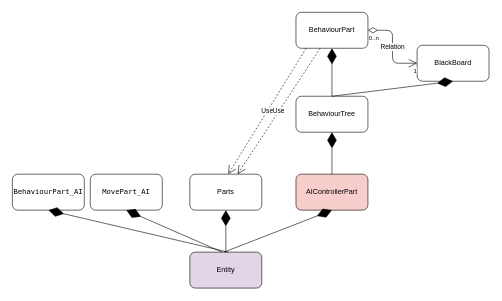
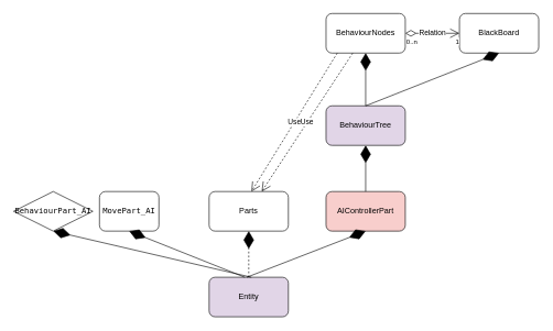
  <mxCell id="0" />
  <mxCell id="1" parent="0" />
  <mxCell id="2" value="Entity" style="rounded=1;whiteSpace=wrap;html=1;fillColor=#e1d5e7;" parent="1" vertex="1"><mxGeometry x="316" y="420" width="120" height="60" as="geometry" /></mxCell>
  <mxCell id="3" value="Parts" style="rounded=1;whiteSpace=wrap;html=1;" parent="1" vertex="1"><mxGeometry x="316" y="290" width="120" height="60" as="geometry" /></mxCell>
  <mxCell id="4" value="AIControllerPart&lt;br&gt;" style="rounded=1;whiteSpace=wrap;html=1;fillColor=#f8cecc;" parent="1" vertex="1"><mxGeometry x="493" y="290" width="120" height="60" as="geometry" /></mxCell>
  <mxCell id="5" value="" style="endArrow=diamondThin;endFill=1;endSize=24;html=1;entryX=0.5;entryY=1;entryDx=0;entryDy=0;" parent="1" target="4" edge="1"><mxGeometry width="160" relative="1" as="geometry"><mxPoint x="373" y="420" as="sourcePoint" /><mxPoint x="533" y="420" as="targetPoint" /></mxGeometry></mxCell>
  <mxCell id="6" value="" style="endArrow=diamondThin;endFill=1;endSize=24;html=1;entryX=0.5;entryY=1;entryDx=0;entryDy=0;" parent="1" edge="1"><mxGeometry width="160" relative="1" as="geometry"><mxPoint x="553" y="290" as="sourcePoint" /><mxPoint x="553" y="220" as="targetPoint" /></mxGeometry></mxCell>
- <mxCell id="7" value="BehaviourTree&lt;br&gt;" style="rounded=1;whiteSpace=wrap;html=1;" parent="1" vertex="1"><mxGeometry x="493" y="160" width="120" height="60" as="geometry" /></mxCell>
- <mxCell id="8" value="BehaviourPart" style="rounded=1;whiteSpace=wrap;html=1;" parent="1" vertex="1"><mxGeometry x="493" y="20" width="120" height="60" as="geometry" /></mxCell>
+ <mxCell id="7" value="BehaviourTree&lt;br&gt;" style="rounded=1;whiteSpace=wrap;html=1;fillColor=#e1d5e7;" parent="1" vertex="1"><mxGeometry x="493" y="160" width="120" height="60" as="geometry" /></mxCell>
+ <mxCell id="8" value="BehaviourNodes" style="rounded=1;whiteSpace=wrap;html=1;" parent="1" vertex="1"><mxGeometry x="493" y="20" width="120" height="60" as="geometry" /></mxCell>
  <mxCell id="9" value="" style="endArrow=diamondThin;endFill=1;endSize=24;html=1;" parent="1" source="7" edge="1"><mxGeometry width="160" relative="1" as="geometry"><mxPoint x="553" y="0" as="sourcePoint" /><mxPoint x="553" y="80" as="targetPoint" /></mxGeometry></mxCell>
- <mxCell id="10" value="BlackBoard" style="rounded=1;whiteSpace=wrap;html=1;" parent="1" vertex="1"><mxGeometry x="695" y="75" width="120" height="60" as="geometry" /></mxCell>
- <mxCell id="11" value="" style="endArrow=diamondThin;endFill=1;endSize=24;html=1;exitX=0.5;exitY=0;exitDx=0;exitDy=0;" parent="1" source="2" target="3" edge="1"><mxGeometry width="160" relative="1" as="geometry"><mxPoint x="383" y="430" as="sourcePoint" /><mxPoint x="563" y="360" as="targetPoint" /></mxGeometry></mxCell>
+ <mxCell id="10" value="BlackBoard" style="rounded=1;whiteSpace=wrap;html=1;" parent="1" vertex="1"><mxGeometry x="695" y="20" width="120" height="60" as="geometry" /></mxCell>
+ <mxCell id="11" value="" style="endArrow=diamondThin;endFill=1;endSize=24;html=1;exitX=0.5;exitY=0;exitDx=0;exitDy=0;dashed=1;" parent="1" source="2" target="3" edge="1"><mxGeometry width="160" relative="1" as="geometry"><mxPoint x="383" y="430" as="sourcePoint" /><mxPoint x="563" y="360" as="targetPoint" /></mxGeometry></mxCell>
  <mxCell id="12" value="" style="endArrow=diamondThin;endFill=1;endSize=24;html=1;entryX=0.5;entryY=1;entryDx=0;entryDy=0;" parent="1" target="10" edge="1"><mxGeometry width="160" relative="1" as="geometry"><mxPoint x="553" y="160" as="sourcePoint" /><mxPoint x="713" y="160" as="targetPoint" /></mxGeometry></mxCell>
  <mxCell id="13" value="Relation" style="endArrow=open;html=1;endSize=12;startArrow=diamondThin;startSize=14;startFill=0;edgeStyle=orthogonalEdgeStyle;entryX=0;entryY=0.5;entryDx=0;entryDy=0;" parent="1" source="8" target="10" edge="1"><mxGeometry relative="1" as="geometry"><mxPoint x="613" y="50" as="sourcePoint" /><mxPoint x="653" y="50" as="targetPoint" /></mxGeometry></mxCell>
  <mxCell id="14" value="0..n" style="resizable=0;html=1;align=left;verticalAlign=top;labelBackgroundColor=#ffffff;fontSize=10;" parent="13" connectable="0" vertex="1"><mxGeometry x="-1" relative="1" as="geometry" /></mxCell>
  <mxCell id="15" value="1" style="resizable=0;html=1;align=right;verticalAlign=top;labelBackgroundColor=#ffffff;fontSize=10;" parent="13" connectable="0" vertex="1"><mxGeometry x="1" relative="1" as="geometry" /></mxCell>
- <mxCell id="16" value="&lt;pre&gt;BehaviourPart_AI&lt;/pre&gt;" style="rounded=1;whiteSpace=wrap;html=1;" vertex="1" parent="1"><mxGeometry x="20" y="290" width="120" height="60" as="geometry" /></mxCell>
+ <mxCell id="16" value="&lt;pre&gt;BehaviourPart_AI&lt;/pre&gt;" style="rhombus;whiteSpace=wrap;html=1;" vertex="1" parent="1"><mxGeometry x="20" y="290" width="120" height="60" as="geometry" /></mxCell>
  <mxCell id="17" value="" style="endArrow=diamondThin;endFill=1;endSize=24;html=1;entryX=0.5;entryY=1;entryDx=0;entryDy=0;" edge="1" parent="1" target="16"><mxGeometry width="160" relative="1" as="geometry"><mxPoint x="380" y="420" as="sourcePoint" /><mxPoint x="540" y="420" as="targetPoint" /></mxGeometry></mxCell>
- <mxCell id="18" value="&lt;pre&gt;MovePart_AI&lt;/pre&gt;" style="rounded=1;whiteSpace=wrap;html=1;" vertex="1" parent="1"><mxGeometry x="150" y="290" width="120" height="60" as="geometry" /></mxCell>
+ <mxCell id="18" value="&lt;pre&gt;MovePart_AI&lt;/pre&gt;" style="rounded=1;whiteSpace=wrap;html=1;" vertex="1" parent="1"><mxGeometry x="150" y="290" width="90" height="60" as="geometry" /></mxCell>
  <mxCell id="19" value="" style="endArrow=diamondThin;endFill=1;endSize=24;html=1;entryX=0.5;entryY=1;entryDx=0;entryDy=0;" edge="1" parent="1" target="18"><mxGeometry width="160" relative="1" as="geometry"><mxPoint x="370" y="420" as="sourcePoint" /><mxPoint x="530" y="420" as="targetPoint" /></mxGeometry></mxCell>
  <mxCell id="20" value="Use" style="endArrow=open;endSize=12;dashed=1;html=1;" edge="1" parent="1"><mxGeometry width="160" relative="1" as="geometry"><mxPoint x="510" y="80" as="sourcePoint" /><mxPoint x="380" y="290" as="targetPoint" /></mxGeometry></mxCell>
  <mxCell id="21" value="Use" style="endArrow=open;endSize=12;dashed=1;html=1;" edge="1" parent="1" source="8" target="3"><mxGeometry width="160" relative="1" as="geometry"><mxPoint x="333" y="50" as="sourcePoint" /><mxPoint x="333" y="50" as="targetPoint" /></mxGeometry></mxCell>
